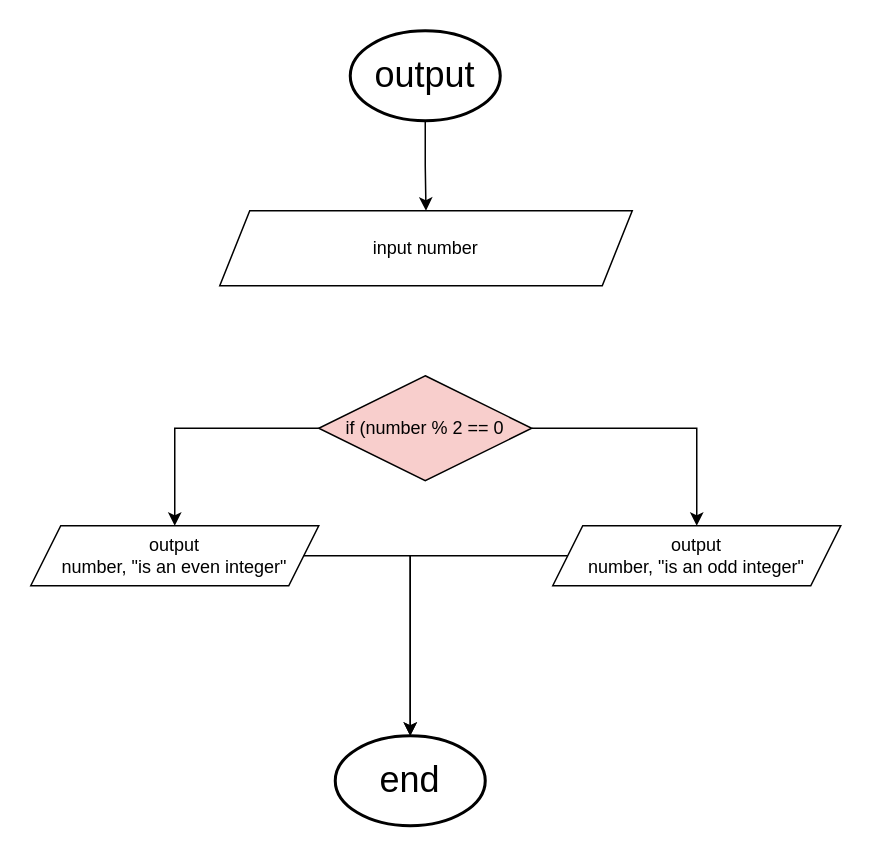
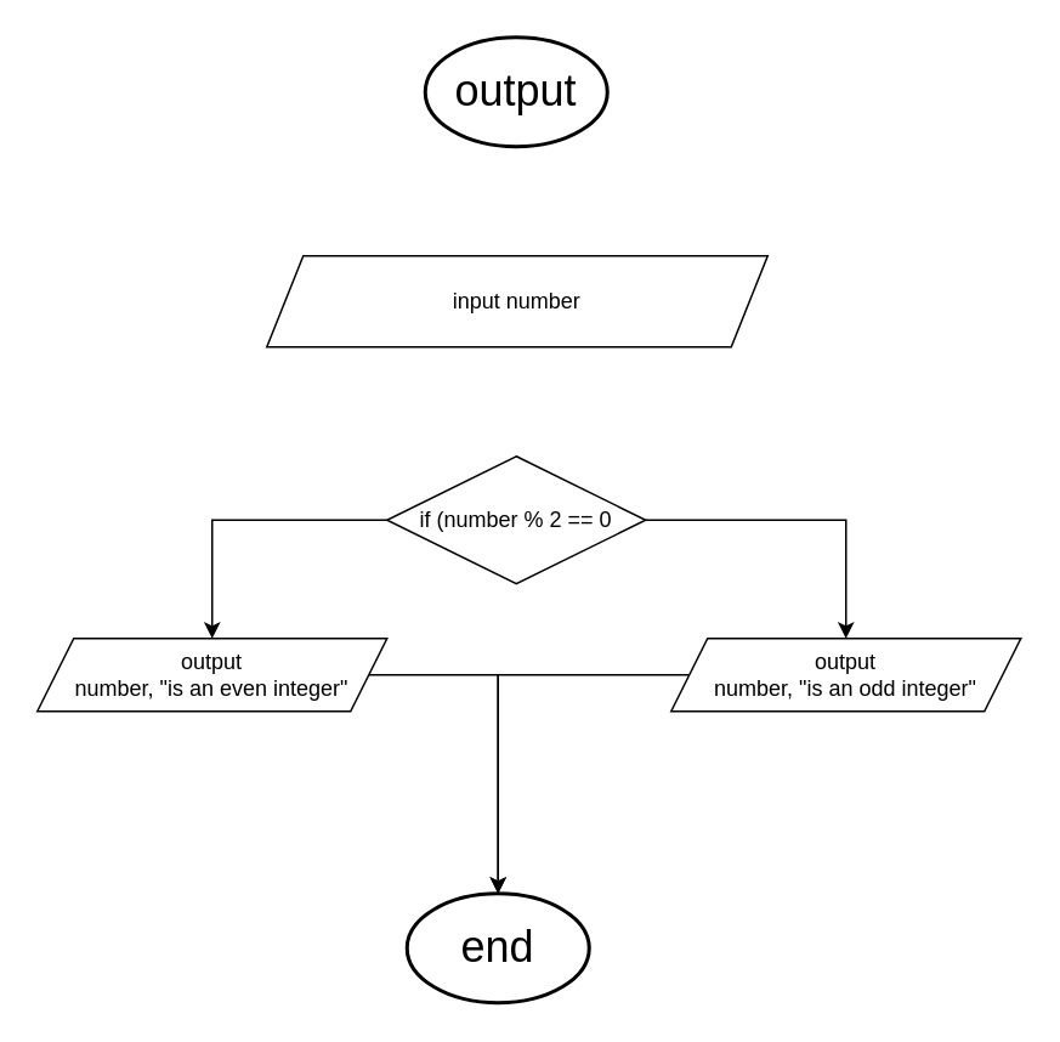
  <mxCell id="0" />
  <mxCell id="1" parent="0" />
- <mxCell id="2" style="edgeStyle=orthogonalEdgeStyle;rounded=0;orthogonalLoop=1;jettySize=auto;html=1;entryX=0.5;entryY=0;entryDx=0;entryDy=0;" edge="1" parent="1" source="3" target="5"><mxGeometry relative="1" as="geometry" /></mxCell>
  <mxCell id="3" value="&lt;font style=&quot;font-size: 24px;&quot;&gt;output&lt;/font&gt;" style="strokeWidth=2;html=1;shape=mxgraph.flowchart.start_1;whiteSpace=wrap;" vertex="1" parent="1"><mxGeometry x="233" y="20" width="100" height="60" as="geometry" /></mxCell>
  <mxCell id="4" value="&lt;font style=&quot;font-size: 24px;&quot;&gt;end&lt;/font&gt;" style="strokeWidth=2;html=1;shape=mxgraph.flowchart.start_1;whiteSpace=wrap;" vertex="1" parent="1"><mxGeometry x="223" y="490" width="100" height="60" as="geometry" /></mxCell>
  <mxCell id="5" value="input number" style="shape=parallelogram;perimeter=parallelogramPerimeter;whiteSpace=wrap;html=1;fixedSize=1;" vertex="1" parent="1"><mxGeometry x="146" y="140" width="275" height="50" as="geometry" /></mxCell>
  <mxCell id="6" style="edgeStyle=orthogonalEdgeStyle;rounded=0;orthogonalLoop=1;jettySize=auto;html=1;exitX=0;exitY=0.5;exitDx=0;exitDy=0;entryX=0.5;entryY=0;entryDx=0;entryDy=0;" edge="1" parent="1" source="8" target="9"><mxGeometry relative="1" as="geometry" /></mxCell>
  <mxCell id="7" style="edgeStyle=orthogonalEdgeStyle;rounded=0;orthogonalLoop=1;jettySize=auto;html=1;entryX=0.5;entryY=0;entryDx=0;entryDy=0;" edge="1" parent="1" source="8" target="10"><mxGeometry relative="1" as="geometry" /></mxCell>
- <mxCell id="8" value="if (number % 2 == 0" style="rhombus;whiteSpace=wrap;html=1;fillColor=#f8cecc;" vertex="1" parent="1"><mxGeometry x="212" y="250" width="142" height="70" as="geometry" /></mxCell>
+ <mxCell id="8" value="if (number % 2 == 0" style="rhombus;whiteSpace=wrap;html=1;" vertex="1" parent="1"><mxGeometry x="212" y="250" width="142" height="70" as="geometry" /></mxCell>
  <mxCell id="9" value="output&lt;br&gt;number, &quot;is an even integer&quot;" style="shape=parallelogram;perimeter=parallelogramPerimeter;whiteSpace=wrap;html=1;fixedSize=1;" vertex="1" parent="1"><mxGeometry x="20" y="350" width="192" height="40" as="geometry" /></mxCell>
  <mxCell id="10" value="output&lt;br&gt;number, &quot;is an odd integer&quot;" style="shape=parallelogram;perimeter=parallelogramPerimeter;whiteSpace=wrap;html=1;fixedSize=1;" vertex="1" parent="1"><mxGeometry x="368" y="350" width="192" height="40" as="geometry" /></mxCell>
  <mxCell id="11" style="edgeStyle=orthogonalEdgeStyle;rounded=0;orthogonalLoop=1;jettySize=auto;html=1;entryX=0.5;entryY=0;entryDx=0;entryDy=0;entryPerimeter=0;" edge="1" parent="1" source="10" target="4"><mxGeometry relative="1" as="geometry" /></mxCell>
  <mxCell id="12" style="edgeStyle=orthogonalEdgeStyle;rounded=0;orthogonalLoop=1;jettySize=auto;html=1;entryX=0.5;entryY=0;entryDx=0;entryDy=0;entryPerimeter=0;" edge="1" parent="1" source="9" target="4"><mxGeometry relative="1" as="geometry" /></mxCell>
